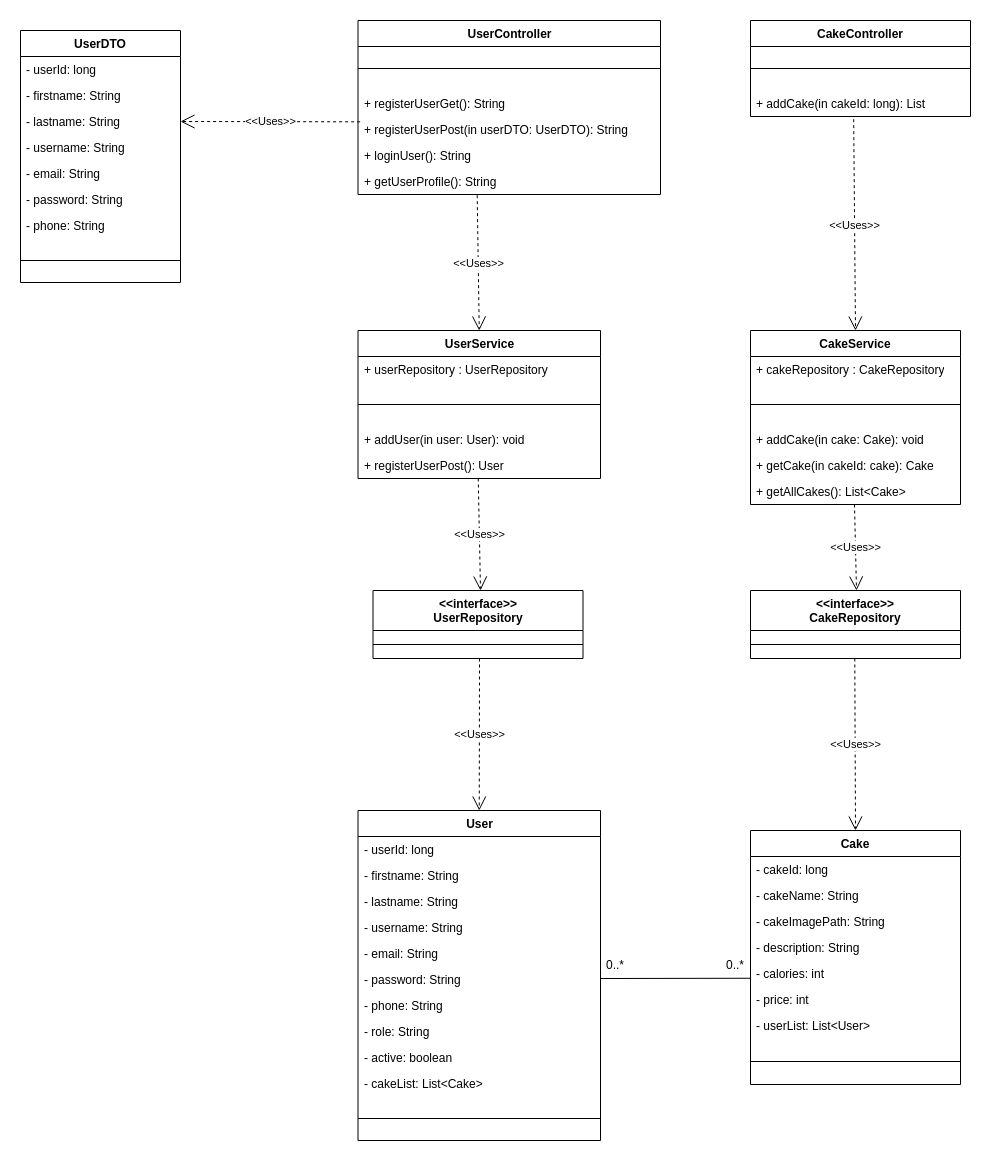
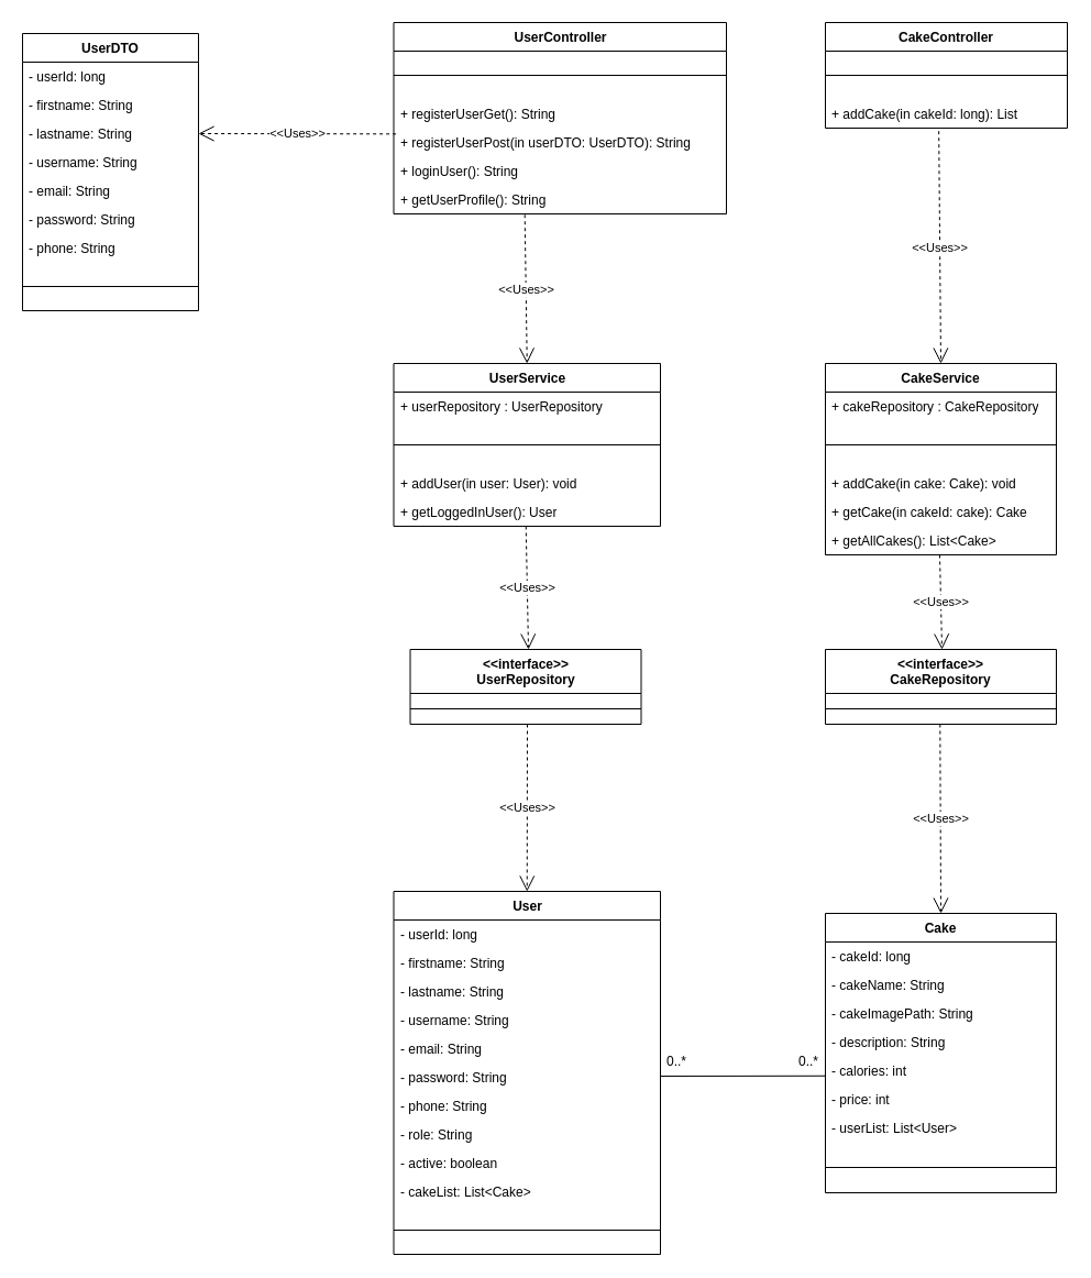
  <mxCell id="0" />
  <mxCell id="1" parent="0" />
  <mxCell id="2" value="User" style="swimlane;fontStyle=1;align=center;verticalAlign=top;childLayout=stackLayout;horizontal=1;startSize=26;horizontalStack=0;resizeParent=1;resizeParentMax=0;resizeLast=0;collapsible=1;marginBottom=0;whiteSpace=wrap;html=1;" vertex="1" parent="1"><mxGeometry x="357.5" y="810" width="242.5" height="330" as="geometry" /></mxCell>
  <mxCell id="3" value="- userId: long" style="text;strokeColor=none;fillColor=none;align=left;verticalAlign=top;spacingLeft=4;spacingRight=4;overflow=hidden;rotatable=0;points=[[0,0.5],[1,0.5]];portConstraint=eastwest;whiteSpace=wrap;html=1;" vertex="1" parent="2"><mxGeometry y="26" width="242.5" height="26" as="geometry" /></mxCell>
  <mxCell id="4" value="- firstname: String" style="text;strokeColor=none;fillColor=none;align=left;verticalAlign=top;spacingLeft=4;spacingRight=4;overflow=hidden;rotatable=0;points=[[0,0.5],[1,0.5]];portConstraint=eastwest;whiteSpace=wrap;html=1;" vertex="1" parent="2"><mxGeometry y="52" width="242.5" height="26" as="geometry" /></mxCell>
  <mxCell id="5" value="- lastname: String" style="text;strokeColor=none;fillColor=none;align=left;verticalAlign=top;spacingLeft=4;spacingRight=4;overflow=hidden;rotatable=0;points=[[0,0.5],[1,0.5]];portConstraint=eastwest;whiteSpace=wrap;html=1;" vertex="1" parent="2"><mxGeometry y="78" width="242.5" height="26" as="geometry" /></mxCell>
  <mxCell id="6" value="- username: String" style="text;strokeColor=none;fillColor=none;align=left;verticalAlign=top;spacingLeft=4;spacingRight=4;overflow=hidden;rotatable=0;points=[[0,0.5],[1,0.5]];portConstraint=eastwest;whiteSpace=wrap;html=1;" vertex="1" parent="2"><mxGeometry y="104" width="242.5" height="26" as="geometry" /></mxCell>
  <mxCell id="7" value="- email: String" style="text;strokeColor=none;fillColor=none;align=left;verticalAlign=top;spacingLeft=4;spacingRight=4;overflow=hidden;rotatable=0;points=[[0,0.5],[1,0.5]];portConstraint=eastwest;whiteSpace=wrap;html=1;" vertex="1" parent="2"><mxGeometry y="130" width="242.5" height="26" as="geometry" /></mxCell>
  <mxCell id="8" value="- password: String" style="text;strokeColor=none;fillColor=none;align=left;verticalAlign=top;spacingLeft=4;spacingRight=4;overflow=hidden;rotatable=0;points=[[0,0.5],[1,0.5]];portConstraint=eastwest;whiteSpace=wrap;html=1;" vertex="1" parent="2"><mxGeometry y="156" width="242.5" height="26" as="geometry" /></mxCell>
  <mxCell id="9" value="- phone: String" style="text;strokeColor=none;fillColor=none;align=left;verticalAlign=top;spacingLeft=4;spacingRight=4;overflow=hidden;rotatable=0;points=[[0,0.5],[1,0.5]];portConstraint=eastwest;whiteSpace=wrap;html=1;" vertex="1" parent="2"><mxGeometry y="182" width="242.5" height="26" as="geometry" /></mxCell>
  <mxCell id="10" value="- role: String" style="text;strokeColor=none;fillColor=none;align=left;verticalAlign=top;spacingLeft=4;spacingRight=4;overflow=hidden;rotatable=0;points=[[0,0.5],[1,0.5]];portConstraint=eastwest;whiteSpace=wrap;html=1;" vertex="1" parent="2"><mxGeometry y="208" width="242.5" height="26" as="geometry" /></mxCell>
  <mxCell id="11" value="- active: boolean" style="text;strokeColor=none;fillColor=none;align=left;verticalAlign=top;spacingLeft=4;spacingRight=4;overflow=hidden;rotatable=0;points=[[0,0.5],[1,0.5]];portConstraint=eastwest;whiteSpace=wrap;html=1;" vertex="1" parent="2"><mxGeometry y="234" width="242.5" height="26" as="geometry" /></mxCell>
  <mxCell id="12" value="- cakeList: List&amp;lt;Cake&amp;gt;" style="text;strokeColor=none;fillColor=none;align=left;verticalAlign=top;spacingLeft=4;spacingRight=4;overflow=hidden;rotatable=0;points=[[0,0.5],[1,0.5]];portConstraint=eastwest;whiteSpace=wrap;html=1;" vertex="1" parent="2"><mxGeometry y="260" width="242.5" height="26" as="geometry" /></mxCell>
  <mxCell id="13" value="" style="line;strokeWidth=1;fillColor=none;align=left;verticalAlign=middle;spacingTop=-1;spacingLeft=3;spacingRight=3;rotatable=0;labelPosition=right;points=[];portConstraint=eastwest;strokeColor=inherit;" vertex="1" parent="2"><mxGeometry y="286" width="242.5" height="44" as="geometry" /></mxCell>
  <mxCell id="14" value="Cake" style="swimlane;fontStyle=1;align=center;verticalAlign=top;childLayout=stackLayout;horizontal=1;startSize=26;horizontalStack=0;resizeParent=1;resizeParentMax=0;resizeLast=0;collapsible=1;marginBottom=0;whiteSpace=wrap;html=1;" vertex="1" parent="1"><mxGeometry x="750" y="830" width="210" height="254" as="geometry" /></mxCell>
  <mxCell id="15" value="- cakeId: long" style="text;strokeColor=none;fillColor=none;align=left;verticalAlign=top;spacingLeft=4;spacingRight=4;overflow=hidden;rotatable=0;points=[[0,0.5],[1,0.5]];portConstraint=eastwest;whiteSpace=wrap;html=1;" vertex="1" parent="14"><mxGeometry y="26" width="210" height="26" as="geometry" /></mxCell>
  <mxCell id="16" value="- cakeName: String" style="text;strokeColor=none;fillColor=none;align=left;verticalAlign=top;spacingLeft=4;spacingRight=4;overflow=hidden;rotatable=0;points=[[0,0.5],[1,0.5]];portConstraint=eastwest;whiteSpace=wrap;html=1;" vertex="1" parent="14"><mxGeometry y="52" width="210" height="26" as="geometry" /></mxCell>
  <mxCell id="17" value="- cakeImagePath: String" style="text;strokeColor=none;fillColor=none;align=left;verticalAlign=top;spacingLeft=4;spacingRight=4;overflow=hidden;rotatable=0;points=[[0,0.5],[1,0.5]];portConstraint=eastwest;whiteSpace=wrap;html=1;" vertex="1" parent="14"><mxGeometry y="78" width="210" height="26" as="geometry" /></mxCell>
  <mxCell id="18" value="- description: String" style="text;strokeColor=none;fillColor=none;align=left;verticalAlign=top;spacingLeft=4;spacingRight=4;overflow=hidden;rotatable=0;points=[[0,0.5],[1,0.5]];portConstraint=eastwest;whiteSpace=wrap;html=1;" vertex="1" parent="14"><mxGeometry y="104" width="210" height="26" as="geometry" /></mxCell>
  <mxCell id="19" value="- calories: int" style="text;strokeColor=none;fillColor=none;align=left;verticalAlign=top;spacingLeft=4;spacingRight=4;overflow=hidden;rotatable=0;points=[[0,0.5],[1,0.5]];portConstraint=eastwest;whiteSpace=wrap;html=1;" vertex="1" parent="14"><mxGeometry y="130" width="210" height="26" as="geometry" /></mxCell>
  <mxCell id="20" value="- price: int" style="text;strokeColor=none;fillColor=none;align=left;verticalAlign=top;spacingLeft=4;spacingRight=4;overflow=hidden;rotatable=0;points=[[0,0.5],[1,0.5]];portConstraint=eastwest;whiteSpace=wrap;html=1;" vertex="1" parent="14"><mxGeometry y="156" width="210" height="26" as="geometry" /></mxCell>
  <mxCell id="21" value="- userList: List&amp;lt;User&amp;gt;" style="text;strokeColor=none;fillColor=none;align=left;verticalAlign=top;spacingLeft=4;spacingRight=4;overflow=hidden;rotatable=0;points=[[0,0.5],[1,0.5]];portConstraint=eastwest;whiteSpace=wrap;html=1;" vertex="1" parent="14"><mxGeometry y="182" width="210" height="26" as="geometry" /></mxCell>
  <mxCell id="22" value="" style="line;strokeWidth=1;fillColor=none;align=left;verticalAlign=middle;spacingTop=-1;spacingLeft=3;spacingRight=3;rotatable=0;labelPosition=right;points=[];portConstraint=eastwest;strokeColor=inherit;" vertex="1" parent="14"><mxGeometry y="208" width="210" height="46" as="geometry" /></mxCell>
  <mxCell id="23" value="" style="endArrow=none;html=1;rounded=0;entryX=-0.002;entryY=0.683;entryDx=0;entryDy=0;entryPerimeter=0;" edge="1" parent="1" target="19"><mxGeometry relative="1" as="geometry"><mxPoint x="600" y="978" as="sourcePoint" /><mxPoint x="740" y="978" as="targetPoint" /></mxGeometry></mxCell>
  <mxCell id="24" value="0..*" style="text;html=1;align=center;verticalAlign=middle;whiteSpace=wrap;rounded=0;" vertex="1" parent="1"><mxGeometry x="600" y="950" width="30" height="30" as="geometry" /></mxCell>
  <mxCell id="25" value="0..*" style="text;html=1;align=center;verticalAlign=middle;whiteSpace=wrap;rounded=0;" vertex="1" parent="1"><mxGeometry x="720" y="950" width="30" height="30" as="geometry" /></mxCell>
  <mxCell id="26" value="UserService" style="swimlane;fontStyle=1;align=center;verticalAlign=top;childLayout=stackLayout;horizontal=1;startSize=26;horizontalStack=0;resizeParent=1;resizeParentMax=0;resizeLast=0;collapsible=1;marginBottom=0;whiteSpace=wrap;html=1;" vertex="1" parent="1"><mxGeometry x="357.5" y="330" width="242.5" height="148" as="geometry" /></mxCell>
  <mxCell id="27" value="+ userRepository : UserRepository" style="text;strokeColor=none;fillColor=none;align=left;verticalAlign=top;spacingLeft=4;spacingRight=4;overflow=hidden;rotatable=0;points=[[0,0.5],[1,0.5]];portConstraint=eastwest;whiteSpace=wrap;html=1;" vertex="1" parent="26"><mxGeometry y="26" width="242.5" height="26" as="geometry" /></mxCell>
  <mxCell id="28" value="" style="line;strokeWidth=1;fillColor=none;align=left;verticalAlign=middle;spacingTop=-1;spacingLeft=3;spacingRight=3;rotatable=0;labelPosition=right;points=[];portConstraint=eastwest;strokeColor=inherit;" vertex="1" parent="26"><mxGeometry y="52" width="242.5" height="44" as="geometry" /></mxCell>
  <mxCell id="29" value="+ addUser(in user: User): void" style="text;strokeColor=none;fillColor=none;align=left;verticalAlign=top;spacingLeft=4;spacingRight=4;overflow=hidden;rotatable=0;points=[[0,0.5],[1,0.5]];portConstraint=eastwest;whiteSpace=wrap;html=1;" vertex="1" parent="26"><mxGeometry y="96" width="242.5" height="26" as="geometry" /></mxCell>
- <mxCell id="30" value="+ registerUserPost(): User" style="text;strokeColor=none;fillColor=none;align=left;verticalAlign=top;spacingLeft=4;spacingRight=4;overflow=hidden;rotatable=0;points=[[0,0.5],[1,0.5]];portConstraint=eastwest;whiteSpace=wrap;html=1;" vertex="1" parent="26"><mxGeometry y="122" width="242.5" height="26" as="geometry" /></mxCell>
+ <mxCell id="30" value="+ getLoggedInUser(): User" style="text;strokeColor=none;fillColor=none;align=left;verticalAlign=top;spacingLeft=4;spacingRight=4;overflow=hidden;rotatable=0;points=[[0,0.5],[1,0.5]];portConstraint=eastwest;whiteSpace=wrap;html=1;" vertex="1" parent="26"><mxGeometry y="122" width="242.5" height="26" as="geometry" /></mxCell>
  <mxCell id="31" value="CakeService" style="swimlane;fontStyle=1;align=center;verticalAlign=top;childLayout=stackLayout;horizontal=1;startSize=26;horizontalStack=0;resizeParent=1;resizeParentMax=0;resizeLast=0;collapsible=1;marginBottom=0;whiteSpace=wrap;html=1;" vertex="1" parent="1"><mxGeometry x="750" y="330" width="210" height="174" as="geometry" /></mxCell>
  <mxCell id="32" value="+ cakeRepository : CakeRepository" style="text;strokeColor=none;fillColor=none;align=left;verticalAlign=top;spacingLeft=4;spacingRight=4;overflow=hidden;rotatable=0;points=[[0,0.5],[1,0.5]];portConstraint=eastwest;whiteSpace=wrap;html=1;" vertex="1" parent="31"><mxGeometry y="26" width="210" height="26" as="geometry" /></mxCell>
  <mxCell id="33" value="" style="line;strokeWidth=1;fillColor=none;align=left;verticalAlign=middle;spacingTop=-1;spacingLeft=3;spacingRight=3;rotatable=0;labelPosition=right;points=[];portConstraint=eastwest;strokeColor=inherit;" vertex="1" parent="31"><mxGeometry y="52" width="210" height="44" as="geometry" /></mxCell>
  <mxCell id="34" value="+ addCake(in cake: Cake): void" style="text;strokeColor=none;fillColor=none;align=left;verticalAlign=top;spacingLeft=4;spacingRight=4;overflow=hidden;rotatable=0;points=[[0,0.5],[1,0.5]];portConstraint=eastwest;whiteSpace=wrap;html=1;" vertex="1" parent="31"><mxGeometry y="96" width="210" height="26" as="geometry" /></mxCell>
  <mxCell id="35" value="+ getCake(in cakeId: cake): Cake" style="text;strokeColor=none;fillColor=none;align=left;verticalAlign=top;spacingLeft=4;spacingRight=4;overflow=hidden;rotatable=0;points=[[0,0.5],[1,0.5]];portConstraint=eastwest;whiteSpace=wrap;html=1;" vertex="1" parent="31"><mxGeometry y="122" width="210" height="26" as="geometry" /></mxCell>
  <mxCell id="36" value="+ getAllCakes(): List&amp;lt;Cake&amp;gt;" style="text;strokeColor=none;fillColor=none;align=left;verticalAlign=top;spacingLeft=4;spacingRight=4;overflow=hidden;rotatable=0;points=[[0,0.5],[1,0.5]];portConstraint=eastwest;whiteSpace=wrap;html=1;" vertex="1" parent="31"><mxGeometry y="148" width="210" height="26" as="geometry" /></mxCell>
  <mxCell id="37" value="&amp;lt;&amp;lt;interface&amp;gt;&amp;gt;&lt;div&gt;CakeRepository&lt;/div&gt;" style="swimlane;fontStyle=1;align=center;verticalAlign=top;childLayout=stackLayout;horizontal=1;startSize=40;horizontalStack=0;resizeParent=1;resizeParentMax=0;resizeLast=0;collapsible=1;marginBottom=0;whiteSpace=wrap;html=1;" vertex="1" parent="1"><mxGeometry x="750" y="590" width="210" height="68" as="geometry" /></mxCell>
  <mxCell id="38" value="" style="line;strokeWidth=1;fillColor=none;align=left;verticalAlign=middle;spacingTop=-1;spacingLeft=3;spacingRight=3;rotatable=0;labelPosition=right;points=[];portConstraint=eastwest;strokeColor=inherit;" vertex="1" parent="37"><mxGeometry y="40" width="210" height="28" as="geometry" /></mxCell>
  <mxCell id="39" value="UserDTO" style="swimlane;fontStyle=1;align=center;verticalAlign=top;childLayout=stackLayout;horizontal=1;startSize=26;horizontalStack=0;resizeParent=1;resizeParentMax=0;resizeLast=0;collapsible=1;marginBottom=0;whiteSpace=wrap;html=1;" vertex="1" parent="1"><mxGeometry x="20" y="30" width="160" height="252" as="geometry" /></mxCell>
  <mxCell id="40" value="- userId: long" style="text;strokeColor=none;fillColor=none;align=left;verticalAlign=top;spacingLeft=4;spacingRight=4;overflow=hidden;rotatable=0;points=[[0,0.5],[1,0.5]];portConstraint=eastwest;whiteSpace=wrap;html=1;" vertex="1" parent="39"><mxGeometry y="26" width="160" height="26" as="geometry" /></mxCell>
  <mxCell id="41" value="- firstname: String" style="text;strokeColor=none;fillColor=none;align=left;verticalAlign=top;spacingLeft=4;spacingRight=4;overflow=hidden;rotatable=0;points=[[0,0.5],[1,0.5]];portConstraint=eastwest;whiteSpace=wrap;html=1;" vertex="1" parent="39"><mxGeometry y="52" width="160" height="26" as="geometry" /></mxCell>
  <mxCell id="42" value="- lastname: String" style="text;strokeColor=none;fillColor=none;align=left;verticalAlign=top;spacingLeft=4;spacingRight=4;overflow=hidden;rotatable=0;points=[[0,0.5],[1,0.5]];portConstraint=eastwest;whiteSpace=wrap;html=1;" vertex="1" parent="39"><mxGeometry y="78" width="160" height="26" as="geometry" /></mxCell>
  <mxCell id="43" value="- username: String" style="text;strokeColor=none;fillColor=none;align=left;verticalAlign=top;spacingLeft=4;spacingRight=4;overflow=hidden;rotatable=0;points=[[0,0.5],[1,0.5]];portConstraint=eastwest;whiteSpace=wrap;html=1;" vertex="1" parent="39"><mxGeometry y="104" width="160" height="26" as="geometry" /></mxCell>
  <mxCell id="44" value="- email: String" style="text;strokeColor=none;fillColor=none;align=left;verticalAlign=top;spacingLeft=4;spacingRight=4;overflow=hidden;rotatable=0;points=[[0,0.5],[1,0.5]];portConstraint=eastwest;whiteSpace=wrap;html=1;" vertex="1" parent="39"><mxGeometry y="130" width="160" height="26" as="geometry" /></mxCell>
  <mxCell id="45" value="- password: String" style="text;strokeColor=none;fillColor=none;align=left;verticalAlign=top;spacingLeft=4;spacingRight=4;overflow=hidden;rotatable=0;points=[[0,0.5],[1,0.5]];portConstraint=eastwest;whiteSpace=wrap;html=1;" vertex="1" parent="39"><mxGeometry y="156" width="160" height="26" as="geometry" /></mxCell>
  <mxCell id="46" value="- phone: String" style="text;strokeColor=none;fillColor=none;align=left;verticalAlign=top;spacingLeft=4;spacingRight=4;overflow=hidden;rotatable=0;points=[[0,0.5],[1,0.5]];portConstraint=eastwest;whiteSpace=wrap;html=1;" vertex="1" parent="39"><mxGeometry y="182" width="160" height="26" as="geometry" /></mxCell>
  <mxCell id="47" value="" style="line;strokeWidth=1;fillColor=none;align=left;verticalAlign=middle;spacingTop=-1;spacingLeft=3;spacingRight=3;rotatable=0;labelPosition=right;points=[];portConstraint=eastwest;strokeColor=inherit;" vertex="1" parent="39"><mxGeometry y="208" width="160" height="44" as="geometry" /></mxCell>
  <mxCell id="48" value="CakeController" style="swimlane;fontStyle=1;align=center;verticalAlign=top;childLayout=stackLayout;horizontal=1;startSize=26;horizontalStack=0;resizeParent=1;resizeParentMax=0;resizeLast=0;collapsible=1;marginBottom=0;whiteSpace=wrap;html=1;" vertex="1" parent="1"><mxGeometry x="750" y="20" width="220" height="96" as="geometry" /></mxCell>
  <mxCell id="49" value="" style="line;strokeWidth=1;fillColor=none;align=left;verticalAlign=middle;spacingTop=-1;spacingLeft=3;spacingRight=3;rotatable=0;labelPosition=right;points=[];portConstraint=eastwest;strokeColor=inherit;" vertex="1" parent="48"><mxGeometry y="26" width="220" height="44" as="geometry" /></mxCell>
  <mxCell id="50" value="+ addCake(in cakeId: long): List" style="text;strokeColor=none;fillColor=none;align=left;verticalAlign=top;spacingLeft=4;spacingRight=4;overflow=hidden;rotatable=0;points=[[0,0.5],[1,0.5]];portConstraint=eastwest;whiteSpace=wrap;html=1;" vertex="1" parent="48"><mxGeometry y="70" width="220" height="26" as="geometry" /></mxCell>
  <mxCell id="51" value="UserController" style="swimlane;fontStyle=1;align=center;verticalAlign=top;childLayout=stackLayout;horizontal=1;startSize=26;horizontalStack=0;resizeParent=1;resizeParentMax=0;resizeLast=0;collapsible=1;marginBottom=0;whiteSpace=wrap;html=1;" vertex="1" parent="1"><mxGeometry x="357.5" y="20" width="302.5" height="174" as="geometry" /></mxCell>
  <mxCell id="52" value="" style="line;strokeWidth=1;fillColor=none;align=left;verticalAlign=middle;spacingTop=-1;spacingLeft=3;spacingRight=3;rotatable=0;labelPosition=right;points=[];portConstraint=eastwest;strokeColor=inherit;" vertex="1" parent="51"><mxGeometry y="26" width="302.5" height="44" as="geometry" /></mxCell>
  <mxCell id="53" value="+ registerUserGet(): String" style="text;strokeColor=none;fillColor=none;align=left;verticalAlign=top;spacingLeft=4;spacingRight=4;overflow=hidden;rotatable=0;points=[[0,0.5],[1,0.5]];portConstraint=eastwest;whiteSpace=wrap;html=1;" vertex="1" parent="51"><mxGeometry y="70" width="302.5" height="26" as="geometry" /></mxCell>
  <mxCell id="54" value="+ registerUserPost(in userDTO: UserDTO): String" style="text;strokeColor=none;fillColor=none;align=left;verticalAlign=top;spacingLeft=4;spacingRight=4;overflow=hidden;rotatable=0;points=[[0,0.5],[1,0.5]];portConstraint=eastwest;whiteSpace=wrap;html=1;" vertex="1" parent="51"><mxGeometry y="96" width="302.5" height="26" as="geometry" /></mxCell>
  <mxCell id="55" value="+ loginUser(): String" style="text;strokeColor=none;fillColor=none;align=left;verticalAlign=top;spacingLeft=4;spacingRight=4;overflow=hidden;rotatable=0;points=[[0,0.5],[1,0.5]];portConstraint=eastwest;whiteSpace=wrap;html=1;" vertex="1" parent="51"><mxGeometry y="122" width="302.5" height="26" as="geometry" /></mxCell>
  <mxCell id="56" value="+ getUserProfile(): String" style="text;strokeColor=none;fillColor=none;align=left;verticalAlign=top;spacingLeft=4;spacingRight=4;overflow=hidden;rotatable=0;points=[[0,0.5],[1,0.5]];portConstraint=eastwest;whiteSpace=wrap;html=1;" vertex="1" parent="51"><mxGeometry y="148" width="302.5" height="26" as="geometry" /></mxCell>
  <mxCell id="57" value="&amp;lt;&amp;lt;interface&amp;gt;&amp;gt;&lt;div&gt;UserRepository&lt;br&gt;&lt;/div&gt;" style="swimlane;fontStyle=1;align=center;verticalAlign=top;childLayout=stackLayout;horizontal=1;startSize=40;horizontalStack=0;resizeParent=1;resizeParentMax=0;resizeLast=0;collapsible=1;marginBottom=0;whiteSpace=wrap;html=1;" vertex="1" parent="1"><mxGeometry x="372.5" y="590" width="210" height="68" as="geometry" /></mxCell>
  <mxCell id="58" value="" style="line;strokeWidth=1;fillColor=none;align=left;verticalAlign=middle;spacingTop=-1;spacingLeft=3;spacingRight=3;rotatable=0;labelPosition=right;points=[];portConstraint=eastwest;strokeColor=inherit;" vertex="1" parent="57"><mxGeometry y="40" width="210" height="28" as="geometry" /></mxCell>
  <mxCell id="59" value="&amp;lt;&amp;lt;Uses&amp;gt;&amp;gt;" style="endArrow=open;endSize=12;dashed=1;html=1;rounded=0;exitX=0.007;exitY=0.205;exitDx=0;exitDy=0;entryX=1;entryY=0.5;entryDx=0;entryDy=0;exitPerimeter=0;" edge="1" parent="1" source="54" target="42"><mxGeometry width="160" relative="1" as="geometry"><mxPoint x="490" y="250" as="sourcePoint" /><mxPoint x="650" y="250" as="targetPoint" /></mxGeometry></mxCell>
  <mxCell id="60" value="&amp;lt;&amp;lt;Uses&amp;gt;&amp;gt;" style="endArrow=open;endSize=12;dashed=1;html=1;rounded=0;exitX=0.394;exitY=1.027;exitDx=0;exitDy=0;entryX=0.5;entryY=0;entryDx=0;entryDy=0;exitPerimeter=0;" edge="1" parent="1" source="56" target="26"><mxGeometry width="160" relative="1" as="geometry"><mxPoint x="469" y="240" as="sourcePoint" /><mxPoint x="290" y="240" as="targetPoint" /></mxGeometry></mxCell>
  <mxCell id="61" value="&amp;lt;&amp;lt;Uses&amp;gt;&amp;gt;" style="endArrow=open;endSize=12;dashed=1;html=1;rounded=0;exitX=0.469;exitY=1.104;exitDx=0;exitDy=0;entryX=0.5;entryY=0;entryDx=0;entryDy=0;exitPerimeter=0;" edge="1" parent="1" source="50" target="31"><mxGeometry width="160" relative="1" as="geometry"><mxPoint x="379" y="141" as="sourcePoint" /><mxPoint x="200" y="141" as="targetPoint" /></mxGeometry></mxCell>
  <mxCell id="62" value="&amp;lt;&amp;lt;Uses&amp;gt;&amp;gt;" style="endArrow=open;endSize=12;dashed=1;html=1;rounded=0;exitX=0.499;exitY=1.093;exitDx=0;exitDy=0;exitPerimeter=0;" edge="1" parent="1"><mxGeometry width="160" relative="1" as="geometry"><mxPoint x="477.75" y="478" as="sourcePoint" /><mxPoint x="480" y="590" as="targetPoint" /></mxGeometry></mxCell>
  <mxCell id="63" value="&amp;lt;&amp;lt;Uses&amp;gt;&amp;gt;" style="endArrow=open;endSize=12;dashed=1;html=1;rounded=0;exitX=0.499;exitY=1.093;exitDx=0;exitDy=0;exitPerimeter=0;" edge="1" parent="1"><mxGeometry width="160" relative="1" as="geometry"><mxPoint x="854" y="504" as="sourcePoint" /><mxPoint x="856" y="590" as="targetPoint" /></mxGeometry></mxCell>
  <mxCell id="64" value="&amp;lt;&amp;lt;Uses&amp;gt;&amp;gt;" style="endArrow=open;endSize=12;dashed=1;html=1;rounded=0;entryX=0.5;entryY=0;entryDx=0;entryDy=0;" edge="1" parent="1" target="2"><mxGeometry width="160" relative="1" as="geometry"><mxPoint x="479" y="658" as="sourcePoint" /><mxPoint x="472" y="792" as="targetPoint" /></mxGeometry></mxCell>
  <mxCell id="65" value="&amp;lt;&amp;lt;Uses&amp;gt;&amp;gt;" style="endArrow=open;endSize=12;dashed=1;html=1;rounded=0;entryX=0.5;entryY=0;entryDx=0;entryDy=0;" edge="1" parent="1" target="14"><mxGeometry width="160" relative="1" as="geometry"><mxPoint x="854.29" y="658" as="sourcePoint" /><mxPoint x="854.29" y="810" as="targetPoint" /></mxGeometry></mxCell>
